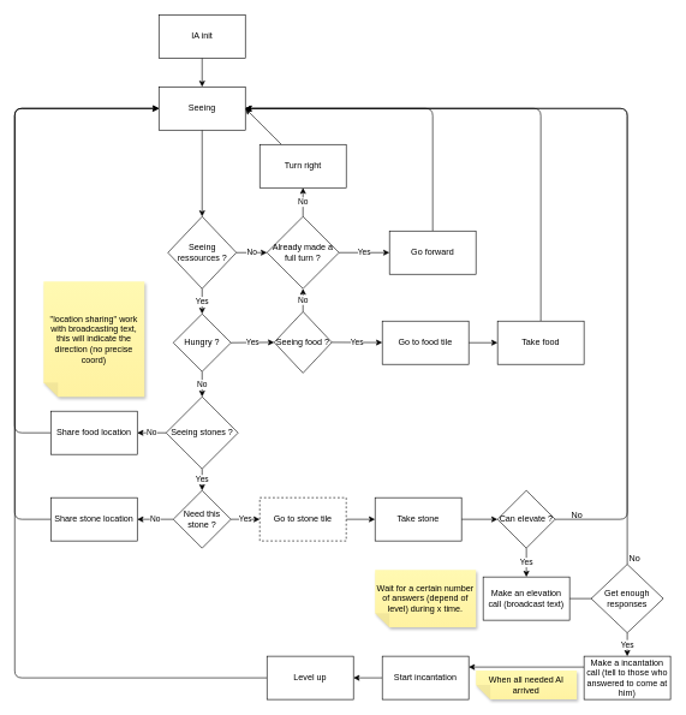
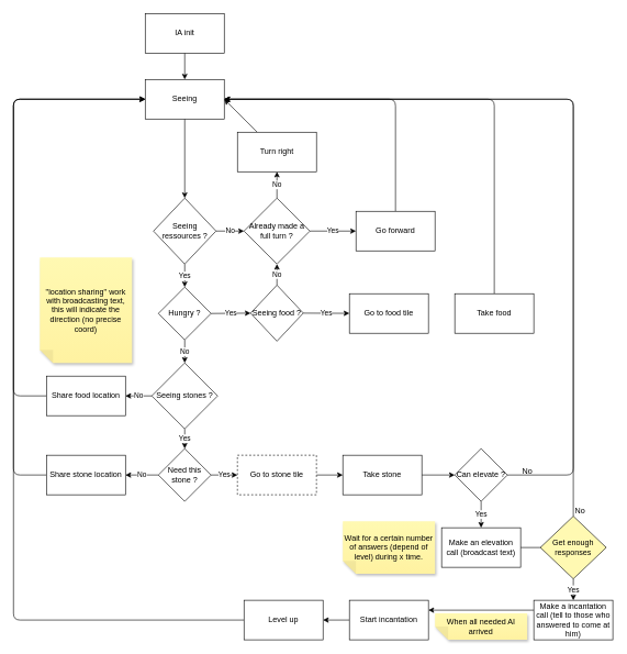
  <mxCell id="0" />
  <mxCell id="1" parent="0" />
  <mxCell id="2" style="edgeStyle=none;html=1;exitX=0.5;exitY=1;exitDx=0;exitDy=0;entryX=0.5;entryY=0;entryDx=0;entryDy=0;" parent="1" source="3" target="8" edge="1"><mxGeometry relative="1" as="geometry" /></mxCell>
  <mxCell id="3" value="IA init" style="whiteSpace=wrap;html=1;" parent="1" vertex="1"><mxGeometry x="220" y="20" width="120" height="60" as="geometry" /></mxCell>
  <mxCell id="4" value="No" style="edgeStyle=none;html=1;exitX=1;exitY=0.5;exitDx=0;exitDy=0;entryX=0;entryY=0.5;entryDx=0;entryDy=0;" parent="1" source="6" target="15" edge="1"><mxGeometry relative="1" as="geometry"><mxPoint x="420" y="340" as="targetPoint" /></mxGeometry></mxCell>
  <mxCell id="5" value="Yes" style="edgeStyle=none;html=1;entryX=0.5;entryY=0;entryDx=0;entryDy=0;" parent="1" source="6" target="31" edge="1"><mxGeometry relative="1" as="geometry" /></mxCell>
  <mxCell id="6" value="Seeing ressources ?" style="rhombus;whiteSpace=wrap;html=1;" parent="1" vertex="1"><mxGeometry x="232.5" y="300" width="95" height="100" as="geometry" /></mxCell>
  <mxCell id="7" style="edgeStyle=none;html=1;exitX=0.5;exitY=1;exitDx=0;exitDy=0;" parent="1" source="8" target="6" edge="1"><mxGeometry relative="1" as="geometry"><mxPoint x="280" y="220" as="targetPoint" /></mxGeometry></mxCell>
  <mxCell id="8" value="Seeing" style="whiteSpace=wrap;html=1;" parent="1" vertex="1"><mxGeometry x="220" y="120" width="120" height="60" as="geometry" /></mxCell>
  <mxCell id="9" style="edgeStyle=none;html=1;entryX=1;entryY=0.5;entryDx=0;entryDy=0;" parent="1" source="10" target="8" edge="1"><mxGeometry relative="1" as="geometry" /></mxCell>
  <mxCell id="10" value="Turn right" style="whiteSpace=wrap;html=1;" parent="1" vertex="1"><mxGeometry x="360" y="200" width="120" height="60" as="geometry" /></mxCell>
  <mxCell id="11" value="No" style="edgeStyle=none;html=1;exitX=0.5;exitY=0;exitDx=0;exitDy=0;entryX=0.5;entryY=1;entryDx=0;entryDy=0;" parent="1" source="15" target="10" edge="1"><mxGeometry relative="1" as="geometry"><mxPoint x="480" y="310" as="sourcePoint" /></mxGeometry></mxCell>
  <mxCell id="12" value="Yes" style="edgeStyle=none;html=1;entryX=0;entryY=0.5;entryDx=0;entryDy=0;exitX=1;exitY=0.5;exitDx=0;exitDy=0;" parent="1" source="15" target="14" edge="1"><mxGeometry relative="1" as="geometry"><mxPoint x="500" y="420" as="sourcePoint" /></mxGeometry></mxCell>
  <mxCell id="13" style="edgeStyle=none;html=1;exitX=0.5;exitY=0;exitDx=0;exitDy=0;entryX=1;entryY=0.5;entryDx=0;entryDy=0;" parent="1" source="14" target="8" edge="1"><mxGeometry relative="1" as="geometry"><mxPoint x="620" y="150" as="targetPoint" /><Array as="points"><mxPoint x="600" y="150" /></Array></mxGeometry></mxCell>
  <mxCell id="14" value="Go forward" style="whiteSpace=wrap;html=1;" parent="1" vertex="1"><mxGeometry x="540" y="320" width="120" height="60" as="geometry" /></mxCell>
  <mxCell id="15" value="Already made a full turn ?" style="rhombus;whiteSpace=wrap;html=1;" parent="1" vertex="1"><mxGeometry x="370" y="300" width="100" height="100" as="geometry" /></mxCell>
  <mxCell id="16" value="Yes" style="edgeStyle=none;html=1;exitX=1;exitY=0.5;exitDx=0;exitDy=0;" parent="1" source="18" target="20" edge="1"><mxGeometry relative="1" as="geometry"><mxPoint x="600" y="475" as="targetPoint" /></mxGeometry></mxCell>
  <mxCell id="17" value="No" style="edgeStyle=none;html=1;exitX=0.5;exitY=0;exitDx=0;exitDy=0;entryX=0.5;entryY=1;entryDx=0;entryDy=0;" parent="1" source="18" target="15" edge="1"><mxGeometry relative="1" as="geometry" /></mxCell>
  <mxCell id="18" value="Seeing food ?" style="rhombus;whiteSpace=wrap;html=1;" parent="1" vertex="1"><mxGeometry x="380" y="432" width="80" height="85" as="geometry" /></mxCell>
- <mxCell id="19" style="edgeStyle=none;html=1;entryX=0;entryY=0.5;entryDx=0;entryDy=0;" parent="1" source="20" target="25" edge="1"><mxGeometry relative="1" as="geometry" /></mxCell>
  <mxCell id="20" value="Go to food tile" style="whiteSpace=wrap;html=1;" parent="1" vertex="1"><mxGeometry x="530" y="445" width="120" height="60" as="geometry" /></mxCell>
  <mxCell id="21" value="Yes" style="edgeStyle=none;html=1;" parent="1" source="23" target="28" edge="1"><mxGeometry relative="1" as="geometry" /></mxCell>
  <mxCell id="22" value="No" style="edgeStyle=none;html=1;entryX=1;entryY=0.5;entryDx=0;entryDy=0;" parent="1" source="23" target="33" edge="1"><mxGeometry relative="1" as="geometry" /></mxCell>
  <mxCell id="23" value="Seeing stones ?" style="rhombus;whiteSpace=wrap;html=1;" parent="1" vertex="1"><mxGeometry x="230" y="550" width="100" height="100" as="geometry" /></mxCell>
  <mxCell id="24" style="edgeStyle=none;html=1;exitX=0.5;exitY=0;exitDx=0;exitDy=0;entryX=1;entryY=0.5;entryDx=0;entryDy=0;" parent="1" source="25" target="8" edge="1"><mxGeometry relative="1" as="geometry"><Array as="points"><mxPoint x="750" y="150" /></Array></mxGeometry></mxCell>
  <mxCell id="25" value="Take food" style="whiteSpace=wrap;html=1;" parent="1" vertex="1"><mxGeometry x="690" y="445" width="120" height="60" as="geometry" /></mxCell>
  <mxCell id="26" value="Yes" style="edgeStyle=none;html=1;entryX=0;entryY=0.5;entryDx=0;entryDy=0;" parent="1" source="28" target="38" edge="1"><mxGeometry relative="1" as="geometry" /></mxCell>
  <mxCell id="27" value="No" style="edgeStyle=none;html=1;entryX=1;entryY=0.5;entryDx=0;entryDy=0;" parent="1" source="28" target="42" edge="1"><mxGeometry relative="1" as="geometry" /></mxCell>
  <mxCell id="28" value="Need this stone ?" style="rhombus;whiteSpace=wrap;html=1;" parent="1" vertex="1"><mxGeometry x="240" y="680" width="80" height="80" as="geometry" /></mxCell>
  <mxCell id="29" value="Yes" style="edgeStyle=none;html=1;exitX=1;exitY=0.5;exitDx=0;exitDy=0;entryX=0;entryY=0.5;entryDx=0;entryDy=0;" parent="1" source="31" target="18" edge="1"><mxGeometry relative="1" as="geometry" /></mxCell>
  <mxCell id="30" value="No" style="edgeStyle=none;html=1;" parent="1" source="31" target="23" edge="1"><mxGeometry relative="1" as="geometry" /></mxCell>
  <mxCell id="31" value="Hungry ?" style="rhombus;whiteSpace=wrap;html=1;" parent="1" vertex="1"><mxGeometry x="240" y="435" width="80" height="80" as="geometry" /></mxCell>
  <mxCell id="32" style="edgeStyle=none;html=1;entryX=0;entryY=0.5;entryDx=0;entryDy=0;" parent="1" source="33" target="8" edge="1"><mxGeometry relative="1" as="geometry"><Array as="points"><mxPoint x="20" y="600" /><mxPoint x="20" y="150" /></Array></mxGeometry></mxCell>
  <mxCell id="33" value="Share food location" style="whiteSpace=wrap;html=1;" parent="1" vertex="1"><mxGeometry x="70" y="570" width="120" height="60" as="geometry" /></mxCell>
  <mxCell id="34" value="Yes" style="edgeStyle=none;html=1;entryX=0.5;entryY=0;entryDx=0;entryDy=0;" parent="1" source="36" target="45" edge="1"><mxGeometry relative="1" as="geometry" /></mxCell>
  <mxCell id="35" style="edgeStyle=none;html=1;exitX=1;exitY=0.5;exitDx=0;exitDy=0;entryX=1;entryY=0.5;entryDx=0;entryDy=0;" parent="1" source="36" target="8" edge="1"><mxGeometry relative="1" as="geometry"><Array as="points"><mxPoint x="870" y="720" /><mxPoint x="870" y="150" /></Array></mxGeometry></mxCell>
  <mxCell id="36" value="Can elevate ?" style="rhombus;whiteSpace=wrap;html=1;" parent="1" vertex="1"><mxGeometry x="690" y="680" width="80" height="80" as="geometry" /></mxCell>
  <mxCell id="37" style="edgeStyle=none;html=1;entryX=0;entryY=0.5;entryDx=0;entryDy=0;" parent="1" source="38" target="40" edge="1"><mxGeometry relative="1" as="geometry" /></mxCell>
  <mxCell id="38" value="Go to stone tile" style="whiteSpace=wrap;html=1;dashed=1;" parent="1" vertex="1"><mxGeometry x="360" y="690" width="120" height="60" as="geometry" /></mxCell>
  <mxCell id="39" style="edgeStyle=none;html=1;entryX=0;entryY=0.5;entryDx=0;entryDy=0;" parent="1" source="40" target="36" edge="1"><mxGeometry relative="1" as="geometry" /></mxCell>
  <mxCell id="40" value="Take stone" style="whiteSpace=wrap;html=1;" parent="1" vertex="1"><mxGeometry x="520" y="690" width="120" height="60" as="geometry" /></mxCell>
  <mxCell id="41" style="edgeStyle=none;html=1;entryX=0;entryY=0.5;entryDx=0;entryDy=0;" parent="1" source="42" target="8" edge="1"><mxGeometry relative="1" as="geometry"><Array as="points"><mxPoint x="20" y="720" /><mxPoint x="20" y="150" /></Array></mxGeometry></mxCell>
  <mxCell id="42" value="Share stone location" style="whiteSpace=wrap;html=1;" parent="1" vertex="1"><mxGeometry x="70" y="690" width="120" height="60" as="geometry" /></mxCell>
  <mxCell id="43" value="&quot;location sharing&quot; work with broadcasting text, this will indicate the direction (no precise coord)" style="shape=note;whiteSpace=wrap;html=1;backgroundOutline=1;fontColor=#000000;darkOpacity=0.05;fillColor=#FFF9B2;strokeColor=none;fillStyle=solid;direction=west;gradientDirection=north;gradientColor=#FFF2A1;shadow=1;size=20;pointerEvents=1;" parent="1" vertex="1"><mxGeometry x="60" y="390" width="140" height="160" as="geometry" /></mxCell>
  <mxCell id="44" style="edgeStyle=none;html=1;entryX=1;entryY=0.5;entryDx=0;entryDy=0;" parent="1" source="45" target="48" edge="1"><mxGeometry relative="1" as="geometry" /></mxCell>
  <mxCell id="45" value="Make an elevation call (broadcast text)" style="whiteSpace=wrap;html=1;" parent="1" vertex="1"><mxGeometry x="670" y="800" width="120" height="60" as="geometry" /></mxCell>
  <mxCell id="46" value="Yes" style="edgeStyle=none;html=1;entryX=0.5;entryY=0;entryDx=0;entryDy=0;" parent="1" source="48" target="51" edge="1"><mxGeometry relative="1" as="geometry" /></mxCell>
  <mxCell id="47" style="edgeStyle=none;html=1;entryX=1;entryY=0.5;entryDx=0;entryDy=0;" parent="1" source="48" target="8" edge="1"><mxGeometry relative="1" as="geometry"><Array as="points"><mxPoint x="870" y="150" /></Array></mxGeometry></mxCell>
- <mxCell id="48" value="Get enough responses" style="rhombus;whiteSpace=wrap;html=1;" parent="1" vertex="1"><mxGeometry x="820" y="782.5" width="100" height="95" as="geometry" /></mxCell>
+ <mxCell id="48" value="Get enough responses" style="rhombus;whiteSpace=wrap;html=1;fillColor=#fff9b2;" parent="1" vertex="1"><mxGeometry x="820" y="782.5" width="100" height="95" as="geometry" /></mxCell>
  <mxCell id="49" value="Wait for a certain number of answers (depend of level) during x time." style="shape=note;whiteSpace=wrap;html=1;backgroundOutline=1;fontColor=#000000;darkOpacity=0.05;fillColor=#FFF9B2;strokeColor=none;fillStyle=solid;direction=west;gradientDirection=north;gradientColor=#FFF2A1;shadow=1;size=20;pointerEvents=1;" parent="1" vertex="1"><mxGeometry x="520" y="790" width="140" height="80" as="geometry" /></mxCell>
  <mxCell id="50" style="edgeStyle=none;html=1;exitX=0;exitY=0.25;exitDx=0;exitDy=0;entryX=1;entryY=0.25;entryDx=0;entryDy=0;" parent="1" source="51" target="53" edge="1"><mxGeometry relative="1" as="geometry" /></mxCell>
  <mxCell id="51" value="Make a incantation call (tell to those who answered to come at him)" style="whiteSpace=wrap;html=1;" parent="1" vertex="1"><mxGeometry x="810" y="910" width="120" height="60" as="geometry" /></mxCell>
  <mxCell id="52" style="edgeStyle=none;html=1;" parent="1" source="53" target="58" edge="1"><mxGeometry relative="1" as="geometry" /></mxCell>
  <mxCell id="53" value="Start incantation" style="whiteSpace=wrap;html=1;" parent="1" vertex="1"><mxGeometry x="530" y="910" width="120" height="60" as="geometry" /></mxCell>
  <mxCell id="54" value="When all needed AI arrived" style="shape=note;whiteSpace=wrap;html=1;backgroundOutline=1;fontColor=#000000;darkOpacity=0.05;fillColor=#FFF9B2;strokeColor=none;fillStyle=solid;direction=west;gradientDirection=north;gradientColor=#FFF2A1;shadow=1;size=20;pointerEvents=1;" parent="1" vertex="1"><mxGeometry x="660" y="930" width="140" height="40" as="geometry" /></mxCell>
  <mxCell id="55" value="No" style="text;html=1;align=center;verticalAlign=middle;resizable=0;points=[];autosize=1;strokeColor=none;fillColor=none;" parent="1" vertex="1"><mxGeometry x="780" y="700" width="40" height="30" as="geometry" /></mxCell>
  <mxCell id="56" value="No" style="text;html=1;align=center;verticalAlign=middle;resizable=0;points=[];autosize=1;strokeColor=none;fillColor=none;" parent="1" vertex="1"><mxGeometry x="860" y="760" width="40" height="30" as="geometry" /></mxCell>
  <mxCell id="57" style="edgeStyle=none;html=1;entryX=0;entryY=0.5;entryDx=0;entryDy=0;" parent="1" source="58" target="8" edge="1"><mxGeometry relative="1" as="geometry"><Array as="points"><mxPoint x="20" y="940" /><mxPoint x="20" y="150" /></Array></mxGeometry></mxCell>
  <mxCell id="58" value="Level up" style="whiteSpace=wrap;html=1;" parent="1" vertex="1"><mxGeometry x="370" y="910" width="120" height="60" as="geometry" /></mxCell>
